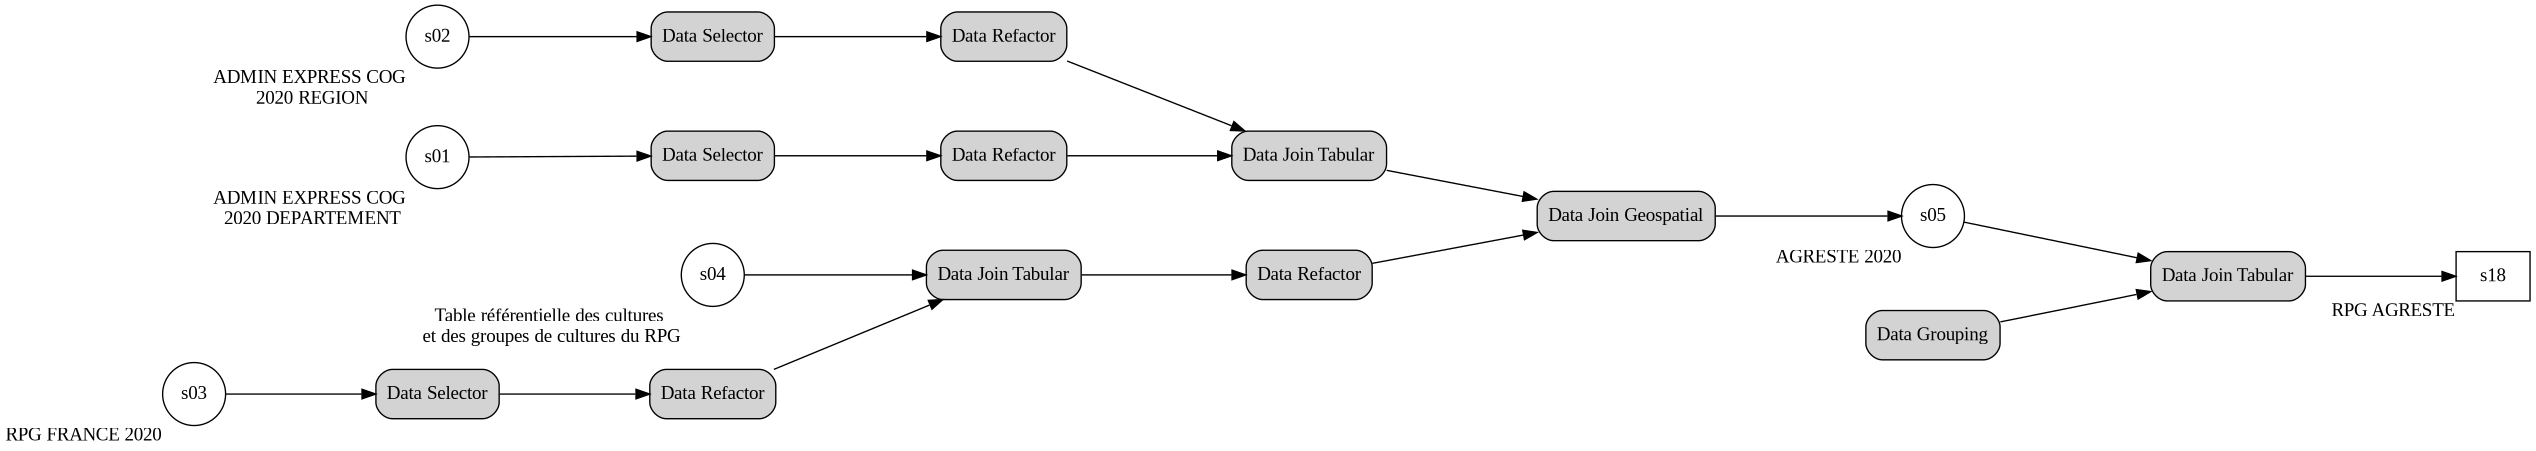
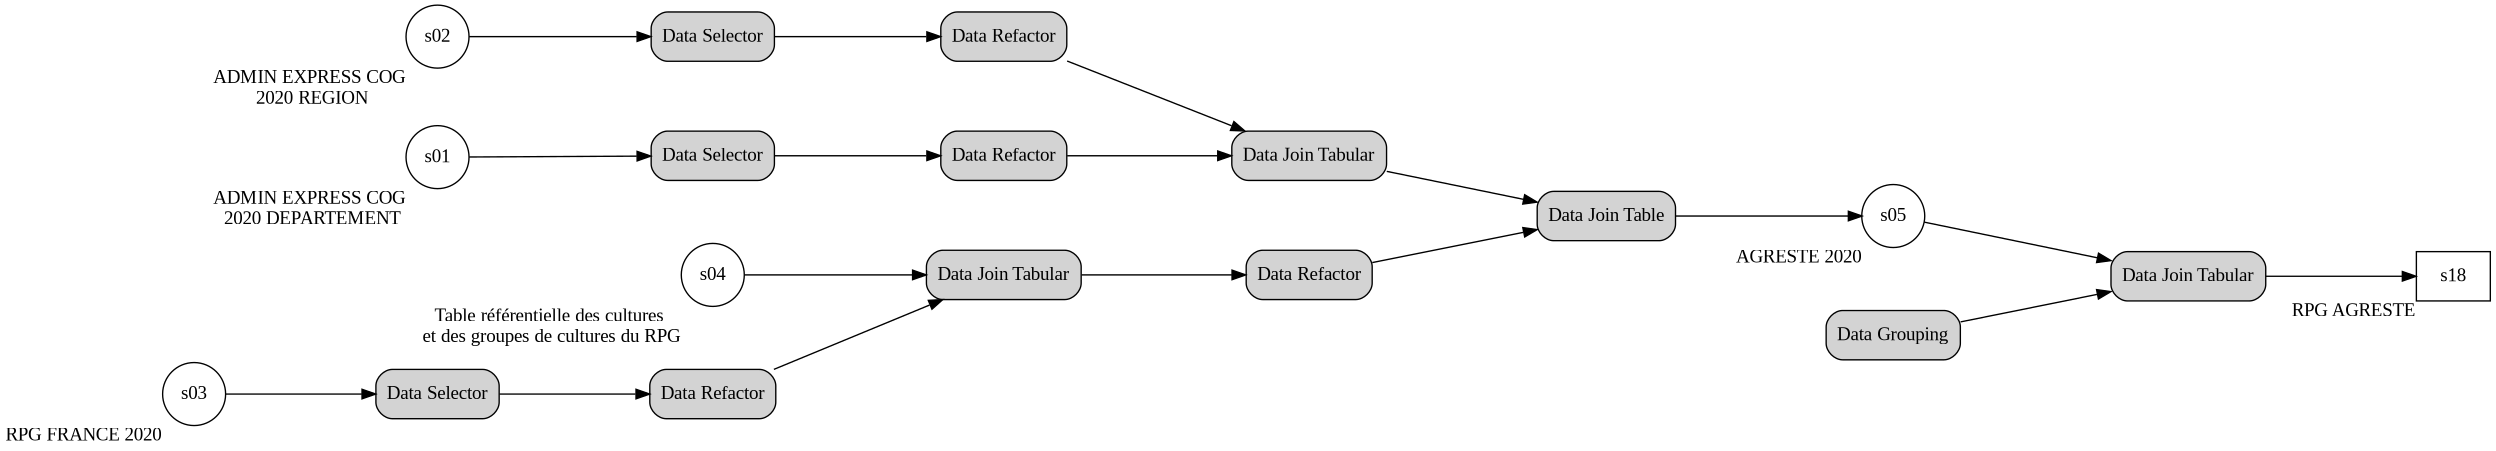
  digraph {
    fontname="Liberation Serif"
    nodesep=0.6
    rankdir=LR
    node [fontname="Liberation Serif" shape=rectangle style="rounded,filled"]
    edge [fontname="Liberation Serif" minlen=3]
    s01 [shape=circle xlabel="ADMIN EXPRESS COG\n 2020 DEPARTEMENT" style=""]
    n2 [label="Data Selector"]
    n3 [label="Data Refactor"]
    s02 [shape=circle xlabel="ADMIN EXPRESS COG\n 2020 REGION" style=""]
    n5 [label="Data Selector"]
    n6 [label="Data Refactor"]
    s03 [shape=circle xlabel="RPG FRANCE 2020" style=""]
    n8 [label="Data Selector"]
    n9 [label="Data Refactor"]
    s04 [shape=circle xlabel="Table référentielle des cultures\n et des groupes de cultures du RPG" style=""]
    n11 [label="Data Join Tabular"]
    n12 [label="Data Refactor"]
    s05 [shape=circle xlabel="AGRESTE 2020" style=""]
    n14 [label="Data Join Tabular"]
    s18 [shape=box xlabel="RPG AGRESTE" style=""]
    n16 [label="Data Join Tabular"]
-   n17 [label="Data Join Geospatial"]
+   n17 [label="Data Join Table"]
    n18 [label="Data Grouping"]
    s01 -> n2
    n2 -> n3
    n3 -> n16
    s02 -> n5
    n5 -> n6
    n6 -> n16
    s03 -> n8
    n8 -> n9
    n9 -> n11
    s04 -> n11
    n11 -> n12
    n12 -> n17
    s05 -> n14
    n14 -> s18
    n16 -> n17
    n17 -> s05
    n18 -> n14
  }
